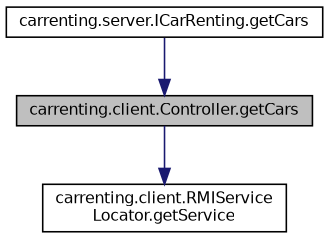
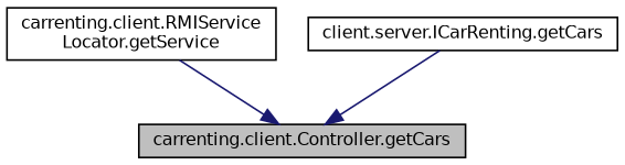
  digraph {
    rankdir=TB
    node [color=black fillcolor=white fontname=Helvetica fontsize=10 shape=record style=filled]
    edge [color=midnightblue fontname=Helvetica fontsize=10 labelfontname=Helvetica labelfontsize=10 style=solid]
    n1 [fillcolor=grey75 fontcolor=black height=0.2 label="carrenting.client.Controller.getCars" width=0.4]
    n2 [height=0.2 label="carrenting.client.RMIService\lLocator.getService" width=0.4]
-   n3 [height=0.2 label="carrenting.server.ICarRenting.getCars" width=0.4]
-   n1 -> n2
+   n3 [height=0.2 label="client.server.ICarRenting.getCars" width=0.4]
+   n2 -> n1
    n3 -> n1
  }
